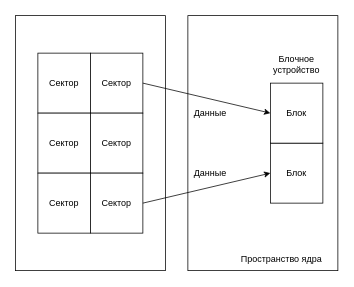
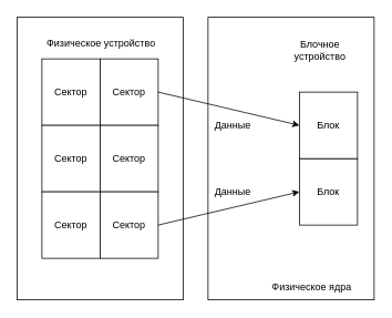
  <mxCell id="0" />
  <mxCell id="1" parent="0" />
+ <mxCell id="2" value="Физическое устройство" style="text;strokeColor=none;fillColor=none;align=left;verticalAlign=middle;spacingLeft=4;spacingRight=4;overflow=hidden;points=[[0,0.5],[1,0.5]];portConstraint=eastwest;rotatable=0;" vertex="1" parent="1"><mxGeometry x="50" y="30" width="140" height="40" as="geometry" /></mxCell>
  <mxCell id="3" value="Сектор" style="rounded=0;whiteSpace=wrap;html=1;" vertex="1" parent="1"><mxGeometry x="50" y="70" width="70" height="80" as="geometry" /></mxCell>
  <mxCell id="4" value="Сектор" style="rounded=0;whiteSpace=wrap;html=1;" vertex="1" parent="1"><mxGeometry x="120" y="70" width="70" height="80" as="geometry" /></mxCell>
  <mxCell id="5" value="Сектор" style="rounded=0;whiteSpace=wrap;html=1;" vertex="1" parent="1"><mxGeometry x="50" y="150" width="70" height="80" as="geometry" /></mxCell>
  <mxCell id="6" value="Сектор" style="rounded=0;whiteSpace=wrap;html=1;" vertex="1" parent="1"><mxGeometry x="120" y="150" width="70" height="80" as="geometry" /></mxCell>
  <mxCell id="7" value="Сектор" style="rounded=0;whiteSpace=wrap;html=1;" vertex="1" parent="1"><mxGeometry x="50" y="230" width="70" height="80" as="geometry" /></mxCell>
  <mxCell id="8" value="Сектор" style="rounded=0;whiteSpace=wrap;html=1;" vertex="1" parent="1"><mxGeometry x="120" y="230" width="70" height="80" as="geometry" /></mxCell>
  <mxCell id="9" value="Блок" style="rounded=0;whiteSpace=wrap;html=1;" vertex="1" parent="1"><mxGeometry x="360" y="190" width="70" height="80" as="geometry" /></mxCell>
  <mxCell id="10" value="Блок" style="rounded=0;whiteSpace=wrap;html=1;" vertex="1" parent="1"><mxGeometry x="360" y="110" width="70" height="80" as="geometry" /></mxCell>
- <mxCell id="11" value="Блочное устройство" style="text;html=1;strokeColor=none;fillColor=none;align=center;verticalAlign=middle;whiteSpace=wrap;rounded=0;" vertex="1" parent="1"><mxGeometry x="345" y="70" width="100" height="30" as="geometry" /></mxCell>
+ <mxCell id="11" value="Блочное устройство" style="text;html=1;strokeColor=none;fillColor=none;align=center;verticalAlign=middle;whiteSpace=wrap;rounded=0;" vertex="1" parent="1"><mxGeometry x="335" y="45" width="100" height="30" as="geometry" /></mxCell>
  <mxCell id="12" value="" style="endArrow=classic;html=1;rounded=0;exitX=1;exitY=0.5;exitDx=0;exitDy=0;entryX=0;entryY=0.5;entryDx=0;entryDy=0;" edge="1" parent="1" source="8" target="9"><mxGeometry width="50" height="50" relative="1" as="geometry"><mxPoint x="400" y="380" as="sourcePoint" /><mxPoint x="350" y="250" as="targetPoint" /></mxGeometry></mxCell>
  <mxCell id="13" value="" style="endArrow=classic;html=1;rounded=0;exitX=1;exitY=0.5;exitDx=0;exitDy=0;entryX=0;entryY=0.5;entryDx=0;entryDy=0;" edge="1" parent="1" source="4" target="10"><mxGeometry width="50" height="50" relative="1" as="geometry"><mxPoint x="400" y="380" as="sourcePoint" /><mxPoint x="450" y="330" as="targetPoint" /></mxGeometry></mxCell>
  <mxCell id="14" value="" style="rounded=0;whiteSpace=wrap;html=1;fillColor=none;" vertex="1" parent="1"><mxGeometry x="20" y="20" width="200" height="340" as="geometry" /></mxCell>
  <mxCell id="15" value="" style="rounded=0;whiteSpace=wrap;html=1;fillColor=none;" vertex="1" parent="1"><mxGeometry x="250" y="20" width="200" height="340" as="geometry" /></mxCell>
- <mxCell id="16" value="Пространство ядра" style="text;html=1;strokeColor=none;fillColor=none;align=center;verticalAlign=middle;whiteSpace=wrap;rounded=0;" vertex="1" parent="1"><mxGeometry x="310" y="330" width="130" height="30" as="geometry" /></mxCell>
+ <mxCell id="16" value="Физическое ядра" style="text;html=1;strokeColor=none;fillColor=none;align=center;verticalAlign=middle;whiteSpace=wrap;rounded=0;" vertex="1" parent="1"><mxGeometry x="310" y="330" width="130" height="30" as="geometry" /></mxCell>
  <mxCell id="17" value="Данные" style="text;html=1;strokeColor=none;fillColor=none;align=center;verticalAlign=middle;whiteSpace=wrap;rounded=0;" vertex="1" parent="1"><mxGeometry x="250" y="215" width="60" height="30" as="geometry" /></mxCell>
  <mxCell id="18" value="Данные" style="text;html=1;strokeColor=none;fillColor=none;align=center;verticalAlign=middle;whiteSpace=wrap;rounded=0;" vertex="1" parent="1"><mxGeometry x="250" y="135" width="60" height="30" as="geometry" /></mxCell>
